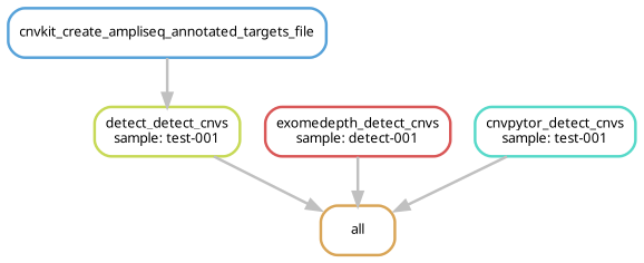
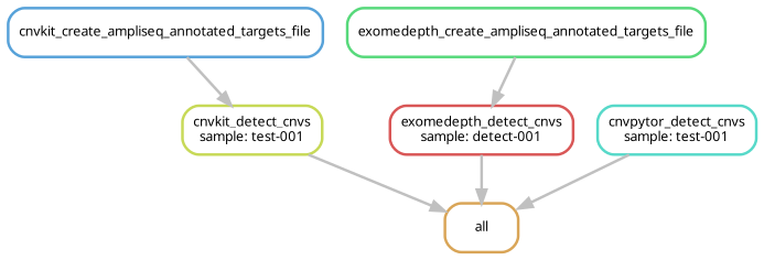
  digraph {
    bgcolor=white
    node [fontname=sans fontsize=10 penwidth=2 shape=box style=rounded]
    edge [color=grey penwidth=2]
    n1 [color="0.10 0.6 0.85" label=all]
-   n2 [color="0.19 0.6 0.85" label="detect_detect_cnvs\nsample: test-001"]
+   n2 [color="0.19 0.6 0.85" label="cnvkit_detect_cnvs\nsample: test-001"]
    n3 [color="0.57 0.6 0.85" label=cnvkit_create_ampliseq_annotated_targets_file]
    n4 [color="0.00 0.6 0.85" label="exomedepth_detect_cnvs\nsample: detect-001"]
+   n5 [color="0.38 0.6 0.85" label=exomedepth_create_ampliseq_annotated_targets_file]
    n6 [color="0.48 0.6 0.85" label="cnvpytor_detect_cnvs\nsample: test-001"]
    n2 -> n1
    n3 -> n2
    n4 -> n1
+   n5 -> n4
    n6 -> n1
  }
